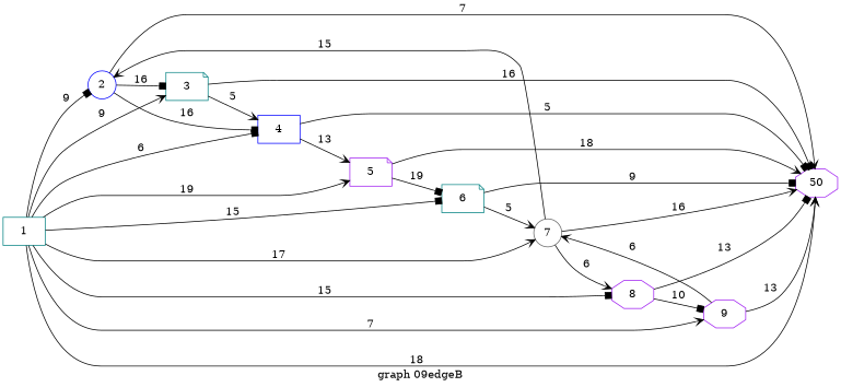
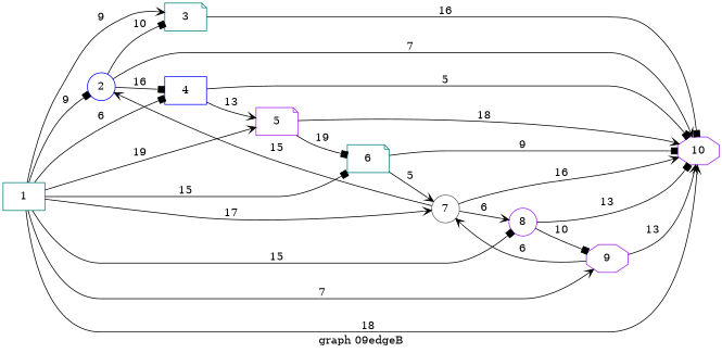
  digraph {
    label="graph 09edgeB"
    rankdir=LR
    node [color=purple shape=note]
    edge [arrowhead=vee]
    1 [color=teal shape=box]
    2 [color=blue shape=circle]
    3 [color=teal]
    4 [color=blue shape=box]
    5
    6 [color=teal]
    7 [color=gray40 shape=circle]
-   8 [shape=octagon]
+   8 [shape=circle]
    9 [shape=octagon]
-   10 [shape=octagon label=50]
+   10 [shape=octagon]
    1 -> 2 [arrowhead=box label=" 9 "]
    1 -> 3 [label=" 9 "]
    1 -> 4 [arrowhead=box label=" 6 "]
    1 -> 5 [label=" 19 "]
    1 -> 6 [arrowhead=box label=" 15 "]
    1 -> 7 [label=" 17 "]
    1 -> 8 [arrowhead=box label=" 15 "]
    1 -> 9 [label=" 7 "]
    1 -> 10 [label=" 18 "]
-   2 -> 3 [arrowhead=box label=" 16 "]
+   2 -> 3 [arrowhead=box label=" 10 "]
    2 -> 4 [arrowhead=box label=" 16 "]
    2 -> 10 [label=" 7 "]
-   3 -> 4 [label=" 5 "]
    3 -> 10 [arrowhead=box label=" 16 "]
    4 -> 5 [label=" 13 "]
    4 -> 10 [arrowhead=box label=" 5 "]
    5 -> 6 [arrowhead=box label=" 19 "]
    5 -> 10 [label=" 18 "]
    6 -> 7 [label=" 5 "]
    6 -> 10 [arrowhead=box label=" 9 "]
    7 -> 2 [label=" 15 "]
    7 -> 8 [label=" 6 "]
    7 -> 10 [label=" 16 "]
    8 -> 9 [arrowhead=box label=" 10 "]
    8 -> 10 [arrowhead=box label=" 13 "]
    9 -> 7 [label=" 6 "]
    9 -> 10 [label=" 13 "]
  }
